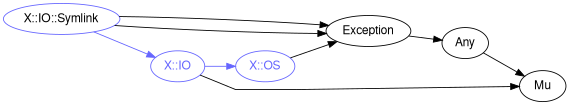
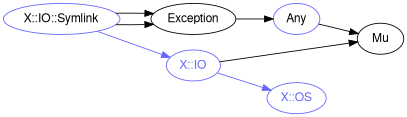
  digraph {
    rankdir=LR
    splines=polyline
    node [color="#6666FF" fontcolor="#000000" fontname=FreeSans]
    edge [color="#000000"]
    "X::IO::Symlink"
    Exception [color="#000000"]
    "X::IO" [fontcolor="#6666FF"]
-   Any [color="#000000"]
+   Any
    Mu [color="#000000"]
    "X::OS" [fontcolor="#6666FF"]
    "X::IO::Symlink" -> Exception
    "X::IO::Symlink" -> Exception
    "X::IO::Symlink" -> "X::IO" [color="#6666FF"]
    Exception -> Any
    "X::IO" -> Mu
    "X::IO" -> "X::OS" [color="#6666FF"]
    Any -> Mu
-   "X::OS" -> Exception
  }
